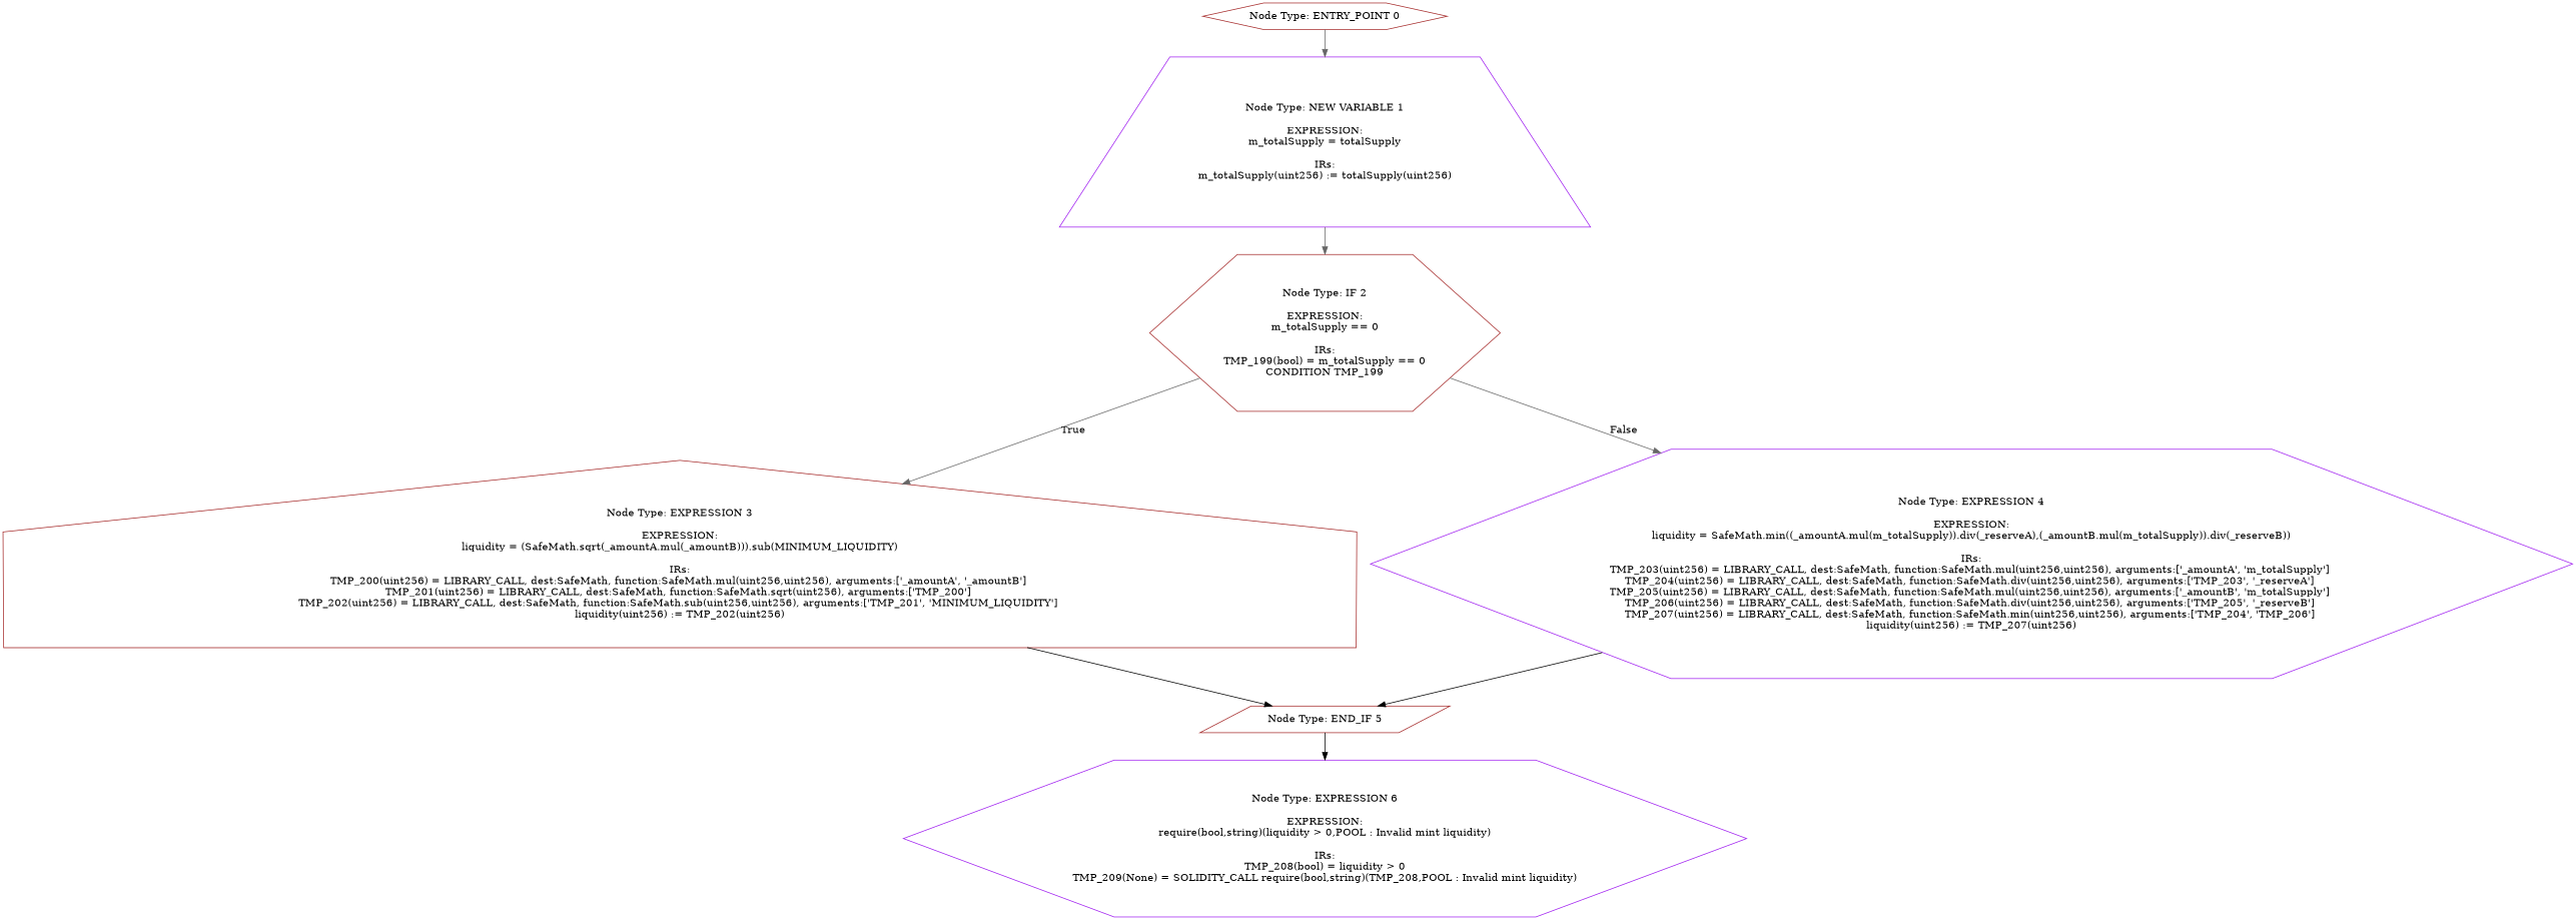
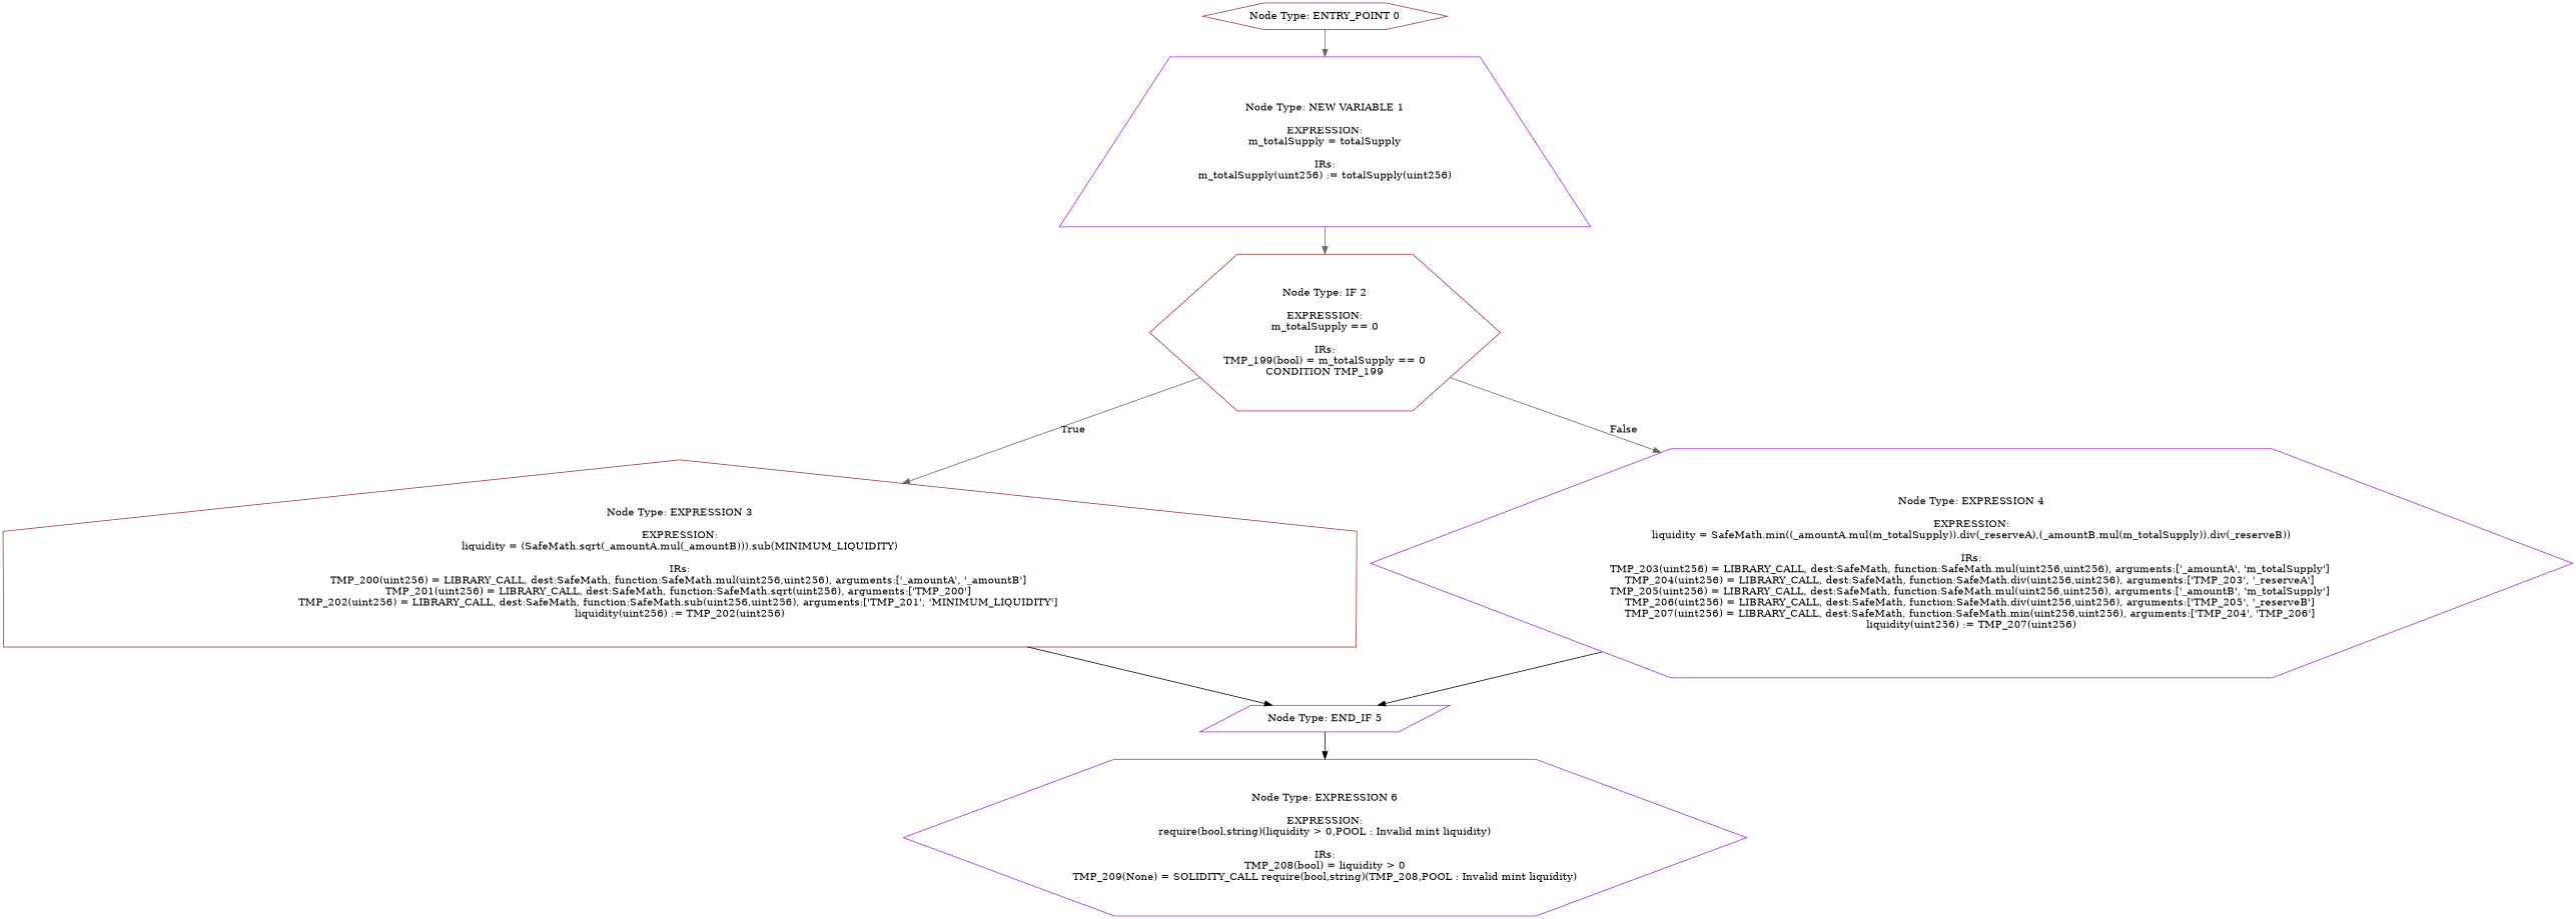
  digraph {
    node [color=brown shape=hexagon]
    edge [color=gray40]
    n1 [label="Node Type: ENTRY_POINT 0\n"]
    n2 [label="Node Type: NEW VARIABLE 1\n\nEXPRESSION:\nm_totalSupply = totalSupply\n\nIRs:\nm_totalSupply(uint256) := totalSupply(uint256)" color=purple shape=trapezium]
    n3 [label="Node Type: IF 2\n\nEXPRESSION:\nm_totalSupply == 0\n\nIRs:\nTMP_199(bool) = m_totalSupply == 0\nCONDITION TMP_199"]
    n4 [label="Node Type: EXPRESSION 3\n\nEXPRESSION:\nliquidity = (SafeMath.sqrt(_amountA.mul(_amountB))).sub(MINIMUM_LIQUIDITY)\n\nIRs:\nTMP_200(uint256) = LIBRARY_CALL, dest:SafeMath, function:SafeMath.mul(uint256,uint256), arguments:['_amountA', '_amountB'] \nTMP_201(uint256) = LIBRARY_CALL, dest:SafeMath, function:SafeMath.sqrt(uint256), arguments:['TMP_200'] \nTMP_202(uint256) = LIBRARY_CALL, dest:SafeMath, function:SafeMath.sub(uint256,uint256), arguments:['TMP_201', 'MINIMUM_LIQUIDITY'] \nliquidity(uint256) := TMP_202(uint256)" shape=house]
    n5 [label="Node Type: EXPRESSION 4\n\nEXPRESSION:\nliquidity = SafeMath.min((_amountA.mul(m_totalSupply)).div(_reserveA),(_amountB.mul(m_totalSupply)).div(_reserveB))\n\nIRs:\nTMP_203(uint256) = LIBRARY_CALL, dest:SafeMath, function:SafeMath.mul(uint256,uint256), arguments:['_amountA', 'm_totalSupply'] \nTMP_204(uint256) = LIBRARY_CALL, dest:SafeMath, function:SafeMath.div(uint256,uint256), arguments:['TMP_203', '_reserveA'] \nTMP_205(uint256) = LIBRARY_CALL, dest:SafeMath, function:SafeMath.mul(uint256,uint256), arguments:['_amountB', 'm_totalSupply'] \nTMP_206(uint256) = LIBRARY_CALL, dest:SafeMath, function:SafeMath.div(uint256,uint256), arguments:['TMP_205', '_reserveB'] \nTMP_207(uint256) = LIBRARY_CALL, dest:SafeMath, function:SafeMath.min(uint256,uint256), arguments:['TMP_204', 'TMP_206'] \nliquidity(uint256) := TMP_207(uint256)" color=purple]
-   n6 [label="Node Type: END_IF 5\n" shape=parallelogram]
+   n6 [label="Node Type: END_IF 5\n" color=purple shape=parallelogram]
    n7 [label="Node Type: EXPRESSION 6\n\nEXPRESSION:\nrequire(bool,string)(liquidity > 0,POOL : Invalid mint liquidity)\n\nIRs:\nTMP_208(bool) = liquidity > 0\nTMP_209(None) = SOLIDITY_CALL require(bool,string)(TMP_208,POOL : Invalid mint liquidity)" color=purple]
    n1 -> n2
    n2 -> n3
    n3 -> n4 [label=True]
    n3 -> n5 [label=False]
    n4 -> n6 [color=black]
    n5 -> n6 [color=black]
    n6 -> n7 [color=black]
  }
